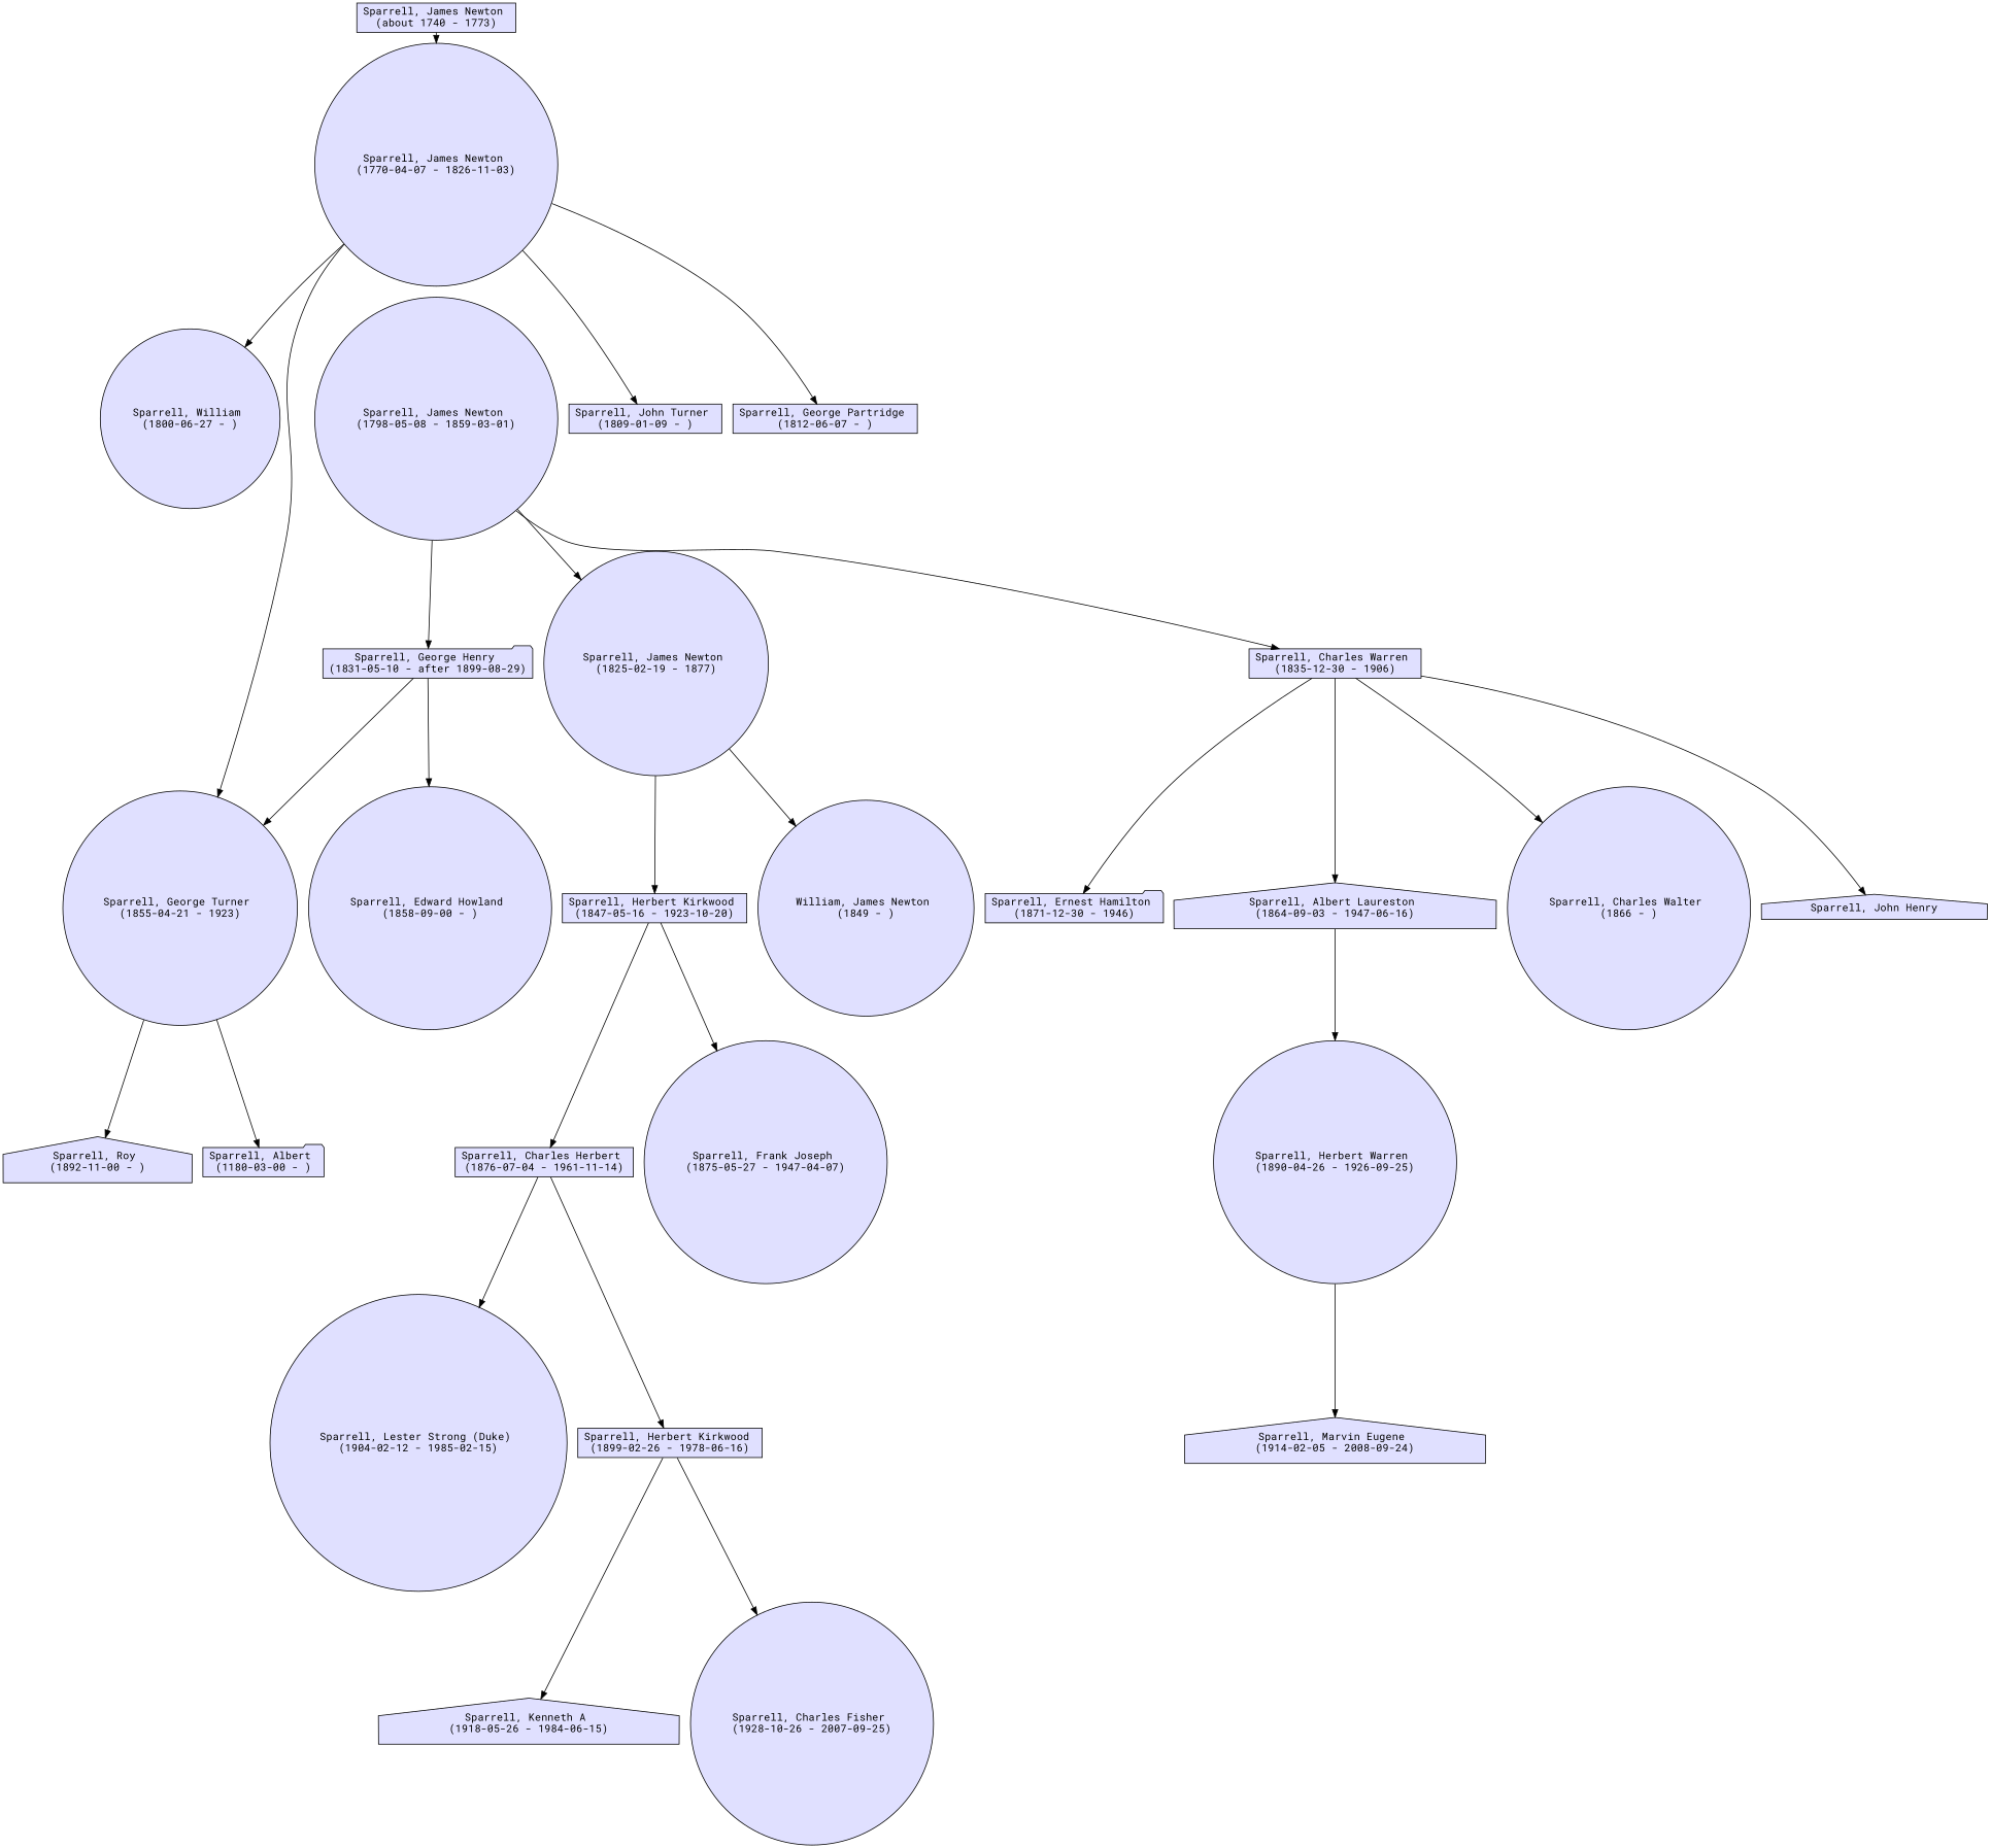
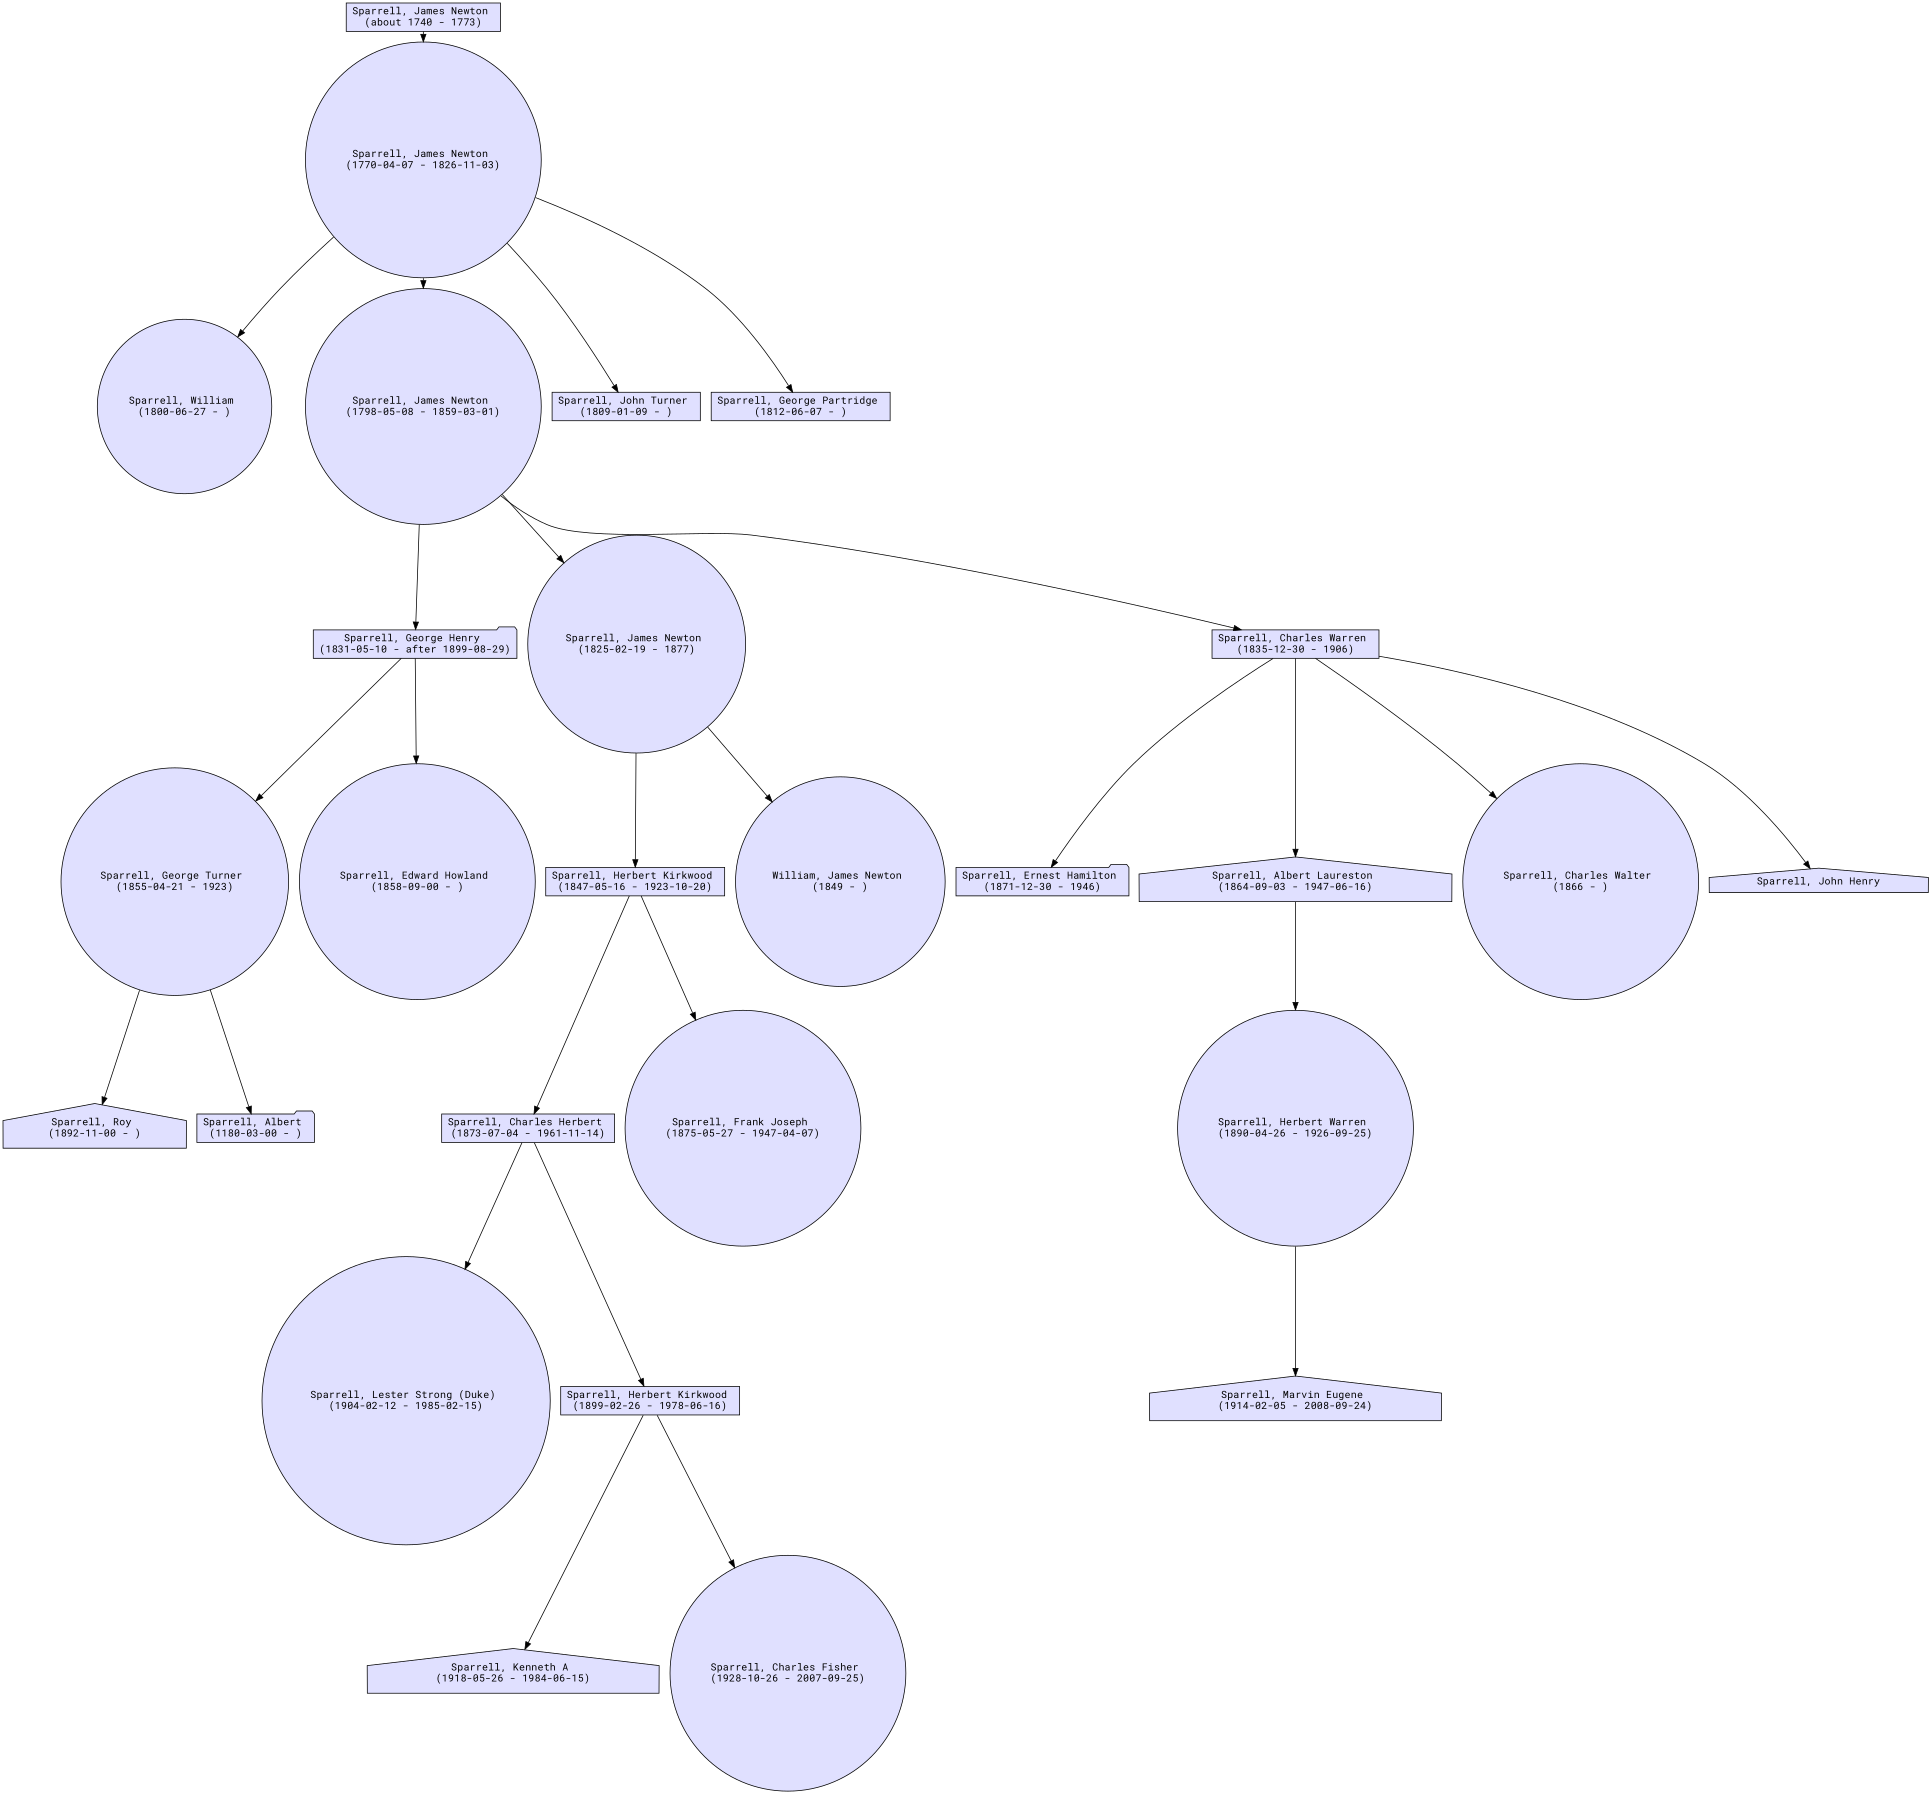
  digraph {
    bgcolor=white
    concentrate=false
    fontname="Roboto Mono"
    fontsize=14
    mclimit=99
    nodesep=0.20
    rankdir=TB
    ranksep=0.20
    searchsize=100
    splines=true
    node [fillcolor="#e0e0ff" fontname="Roboto Mono" fontsize=14 shape=circle style="solid,filled"]
    edge [fontname="Roboto Mono" fontsize=14 style=solid]
    n1 [label="Sparrell, William \n(1800-06-27 - )"]
    n2 [label="Sparrell, Charles Warren \n(1835-12-30 - 1906)" shape=box]
    n3 [label="Sparrell, Ernest Hamilton \n(1871-12-30 - 1946)" shape=folder]
    n4 [label="Sparrell, Albert Laureston \n(1864-09-03 - 1947-06-16)" shape=house]
    n5 [label="Sparrell, Charles Walter \n(1866 - )"]
    n6 [label="Sparrell, John Henry" shape=house]
    n7 [label="Sparrell, Herbert Warren \n(1890-04-26 - 1926-09-25)"]
    n8 [label="Sparrell, James Newton \n(about 1740 - 1773)" shape=box]
    n9 [label="Sparrell, James Newton \n(1770-04-07 - 1826-11-03)"]
    n10 [label="Sparrell, James Newton \n(1798-05-08 - 1859-03-01)"]
    n11 [label="Sparrell, John Turner \n(1809-01-09 - )" shape=box]
    n12 [label="Sparrell, George Partridge \n(1812-06-07 - )" shape=box]
    n13 [label="Sparrell, Roy \n(1892-11-00 - )" shape=house]
    n14 [label="Sparrell, George Henry \n(1831-05-10 - after 1899-08-29)" shape=folder]
    n15 [label="Sparrell, James Newton \n(1825-02-19 - 1877)"]
    n16 [label="Sparrell, George Turner \n(1855-04-21 - 1923)"]
    n17 [label="Sparrell, Edward Howland \n(1858-09-00 - )"]
    n18 [label="Sparrell, Herbert Kirkwood \n(1847-05-16 - 1923-10-20)" shape=box]
    n19 [label="William, James Newton \n(1849 - )"]
    n20 [label="Sparrell, Lester Strong (Duke) \n(1904-02-12 - 1985-02-15)"]
    n21 [label="Sparrell, Marvin Eugene \n(1914-02-05 - 2008-09-24)" shape=house]
-   n22 [label="Sparrell, Charles Herbert \n(1876-07-04 - 1961-11-14)" shape=box]
+   n22 [label="Sparrell, Charles Herbert \n(1873-07-04 - 1961-11-14)" shape=box]
    n23 [label="Sparrell, Herbert Kirkwood \n(1899-02-26 - 1978-06-16)" shape=box]
    n24 [label="Sparrell, Kenneth A \n(1918-05-26 - 1984-06-15)" shape=house]
    n25 [label="Sparrell, Charles Fisher \n(1928-10-26 - 2007-09-25)"]
    n26 [label="Sparrell, Albert \n(1180-03-00 - )" shape=folder]
    n27 [label="Sparrell, Frank Joseph \n(1875-05-27 - 1947-04-07)"]
    n2 -> n3
    n2 -> n4
    n2 -> n5
    n2 -> n6
    n4 -> n7
    n7 -> n21
    n8 -> n9
    n9 -> n1
-   n9 -> n16
+   n9 -> n10
    n9 -> n11
    n9 -> n12
    n10 -> n2
    n10 -> n14
    n10 -> n15
    n14 -> n16
    n14 -> n17
    n15 -> n18
    n15 -> n19
    n16 -> n13
    n16 -> n26
    n18 -> n22
    n18 -> n27
    n22 -> n20
    n22 -> n23
    n23 -> n24
    n23 -> n25
  }
